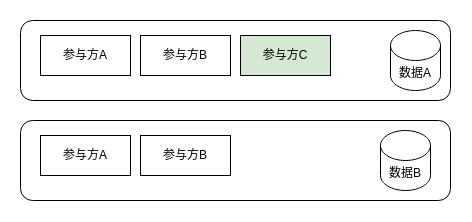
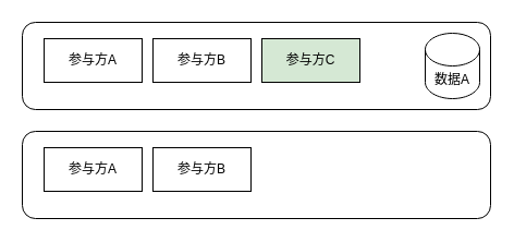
  <mxCell id="0" />
  <mxCell id="1" parent="0" />
  <mxCell id="2" value="" style="rounded=1;whiteSpace=wrap;html=1;" vertex="1" parent="1"><mxGeometry x="20" y="20" width="430" height="80" as="geometry" /></mxCell>
  <mxCell id="3" value="参与方A" style="rounded=0;whiteSpace=wrap;html=1;" vertex="1" parent="1"><mxGeometry x="40" y="35" width="90" height="40" as="geometry" /></mxCell>
  <mxCell id="4" value="参与方B" style="rounded=0;whiteSpace=wrap;html=1;" vertex="1" parent="1"><mxGeometry x="140" y="35" width="90" height="40" as="geometry" /></mxCell>
  <mxCell id="5" value="参与方C" style="rounded=0;whiteSpace=wrap;html=1;fillColor=#d5e8d4;" vertex="1" parent="1"><mxGeometry x="240" y="35" width="90" height="40" as="geometry" /></mxCell>
  <mxCell id="6" value="数据A" style="shape=cylinder3;whiteSpace=wrap;html=1;boundedLbl=1;backgroundOutline=1;size=15;" vertex="1" parent="1"><mxGeometry x="390" y="30" width="50" height="60" as="geometry" /></mxCell>
  <mxCell id="7" value="" style="rounded=1;whiteSpace=wrap;html=1;" vertex="1" parent="1"><mxGeometry x="20" y="120" width="430" height="80" as="geometry" /></mxCell>
  <mxCell id="8" value="参与方A" style="rounded=0;whiteSpace=wrap;html=1;" vertex="1" parent="1"><mxGeometry x="40" y="135" width="90" height="40" as="geometry" /></mxCell>
  <mxCell id="9" value="参与方B" style="rounded=0;whiteSpace=wrap;html=1;" vertex="1" parent="1"><mxGeometry x="140" y="135" width="90" height="40" as="geometry" /></mxCell>
- <mxCell id="10" value="数据B" style="shape=cylinder3;whiteSpace=wrap;html=1;boundedLbl=1;backgroundOutline=1;size=15;" vertex="1" parent="1"><mxGeometry x="380" y="130" width="50" height="60" as="geometry" /></mxCell>
